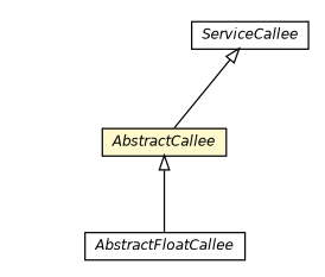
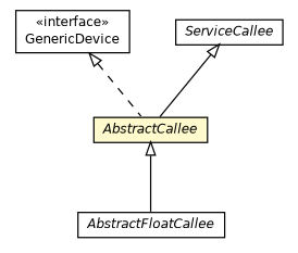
  digraph {
    nodesep=0.25
    ranksep=0.5
    node [fontcolor=black fontname=Helvetica fontsize=10.0 shape=plaintext]
    edge [arrowtail=empty dir=back fontname=Helvetica fontsize=10 headport=p labelfontname=Helvetica labelfontsize=10 tailport=p]
    n1 [label=<<table title="org.universAAL.lddi.smarthome.exporter.devices.AbstractFloatCallee" border="0" cellborder="1" cellspacing="0" cellpadding="2" port="p" href="./AbstractFloatCallee.html"> 		<tr><td><table border="0" cellspacing="0" cellpadding="1"> <tr><td align="center" balign="center"><font face="Helvetica-Oblique"> AbstractFloatCallee </font></td></tr> 		</table></td></tr> 		</table>>]
+   n2 [label=<<table title="org.universAAL.lddi.smarthome.exporter.devices.GenericDevice" border="0" cellborder="1" cellspacing="0" cellpadding="2" port="p" href="./GenericDevice.html"> 		<tr><td><table border="0" cellspacing="0" cellpadding="1"> <tr><td align="center" balign="center"> &#171;interface&#187; </td></tr> <tr><td align="center" balign="center"> GenericDevice </td></tr> 		</table></td></tr> 		</table>>]
    n3 [label=<<table title="org.universAAL.lddi.smarthome.exporter.devices.AbstractCallee" border="0" cellborder="1" cellspacing="0" cellpadding="2" port="p" bgcolor="lemonChiffon" href="./AbstractCallee.html"> 		<tr><td><table border="0" cellspacing="0" cellpadding="1"> <tr><td align="center" balign="center"><font face="Helvetica-Oblique"> AbstractCallee </font></td></tr> 		</table></td></tr> 		</table>>]
    n4 [label=<<table title="org.universAAL.middleware.service.ServiceCallee" border="0" cellborder="1" cellspacing="0" cellpadding="2" port="p" href="http://java.sun.com/j2se/1.4.2/docs/api/org/universAAL/middleware/service/ServiceCallee.html"> 		<tr><td><table border="0" cellspacing="0" cellpadding="1"> <tr><td align="center" balign="center"><font face="Helvetica-Oblique"> ServiceCallee </font></td></tr> 		</table></td></tr> 		</table>>]
+   n2 -> n3 [style=dashed]
    n3 -> n1
    n4 -> n3
  }
